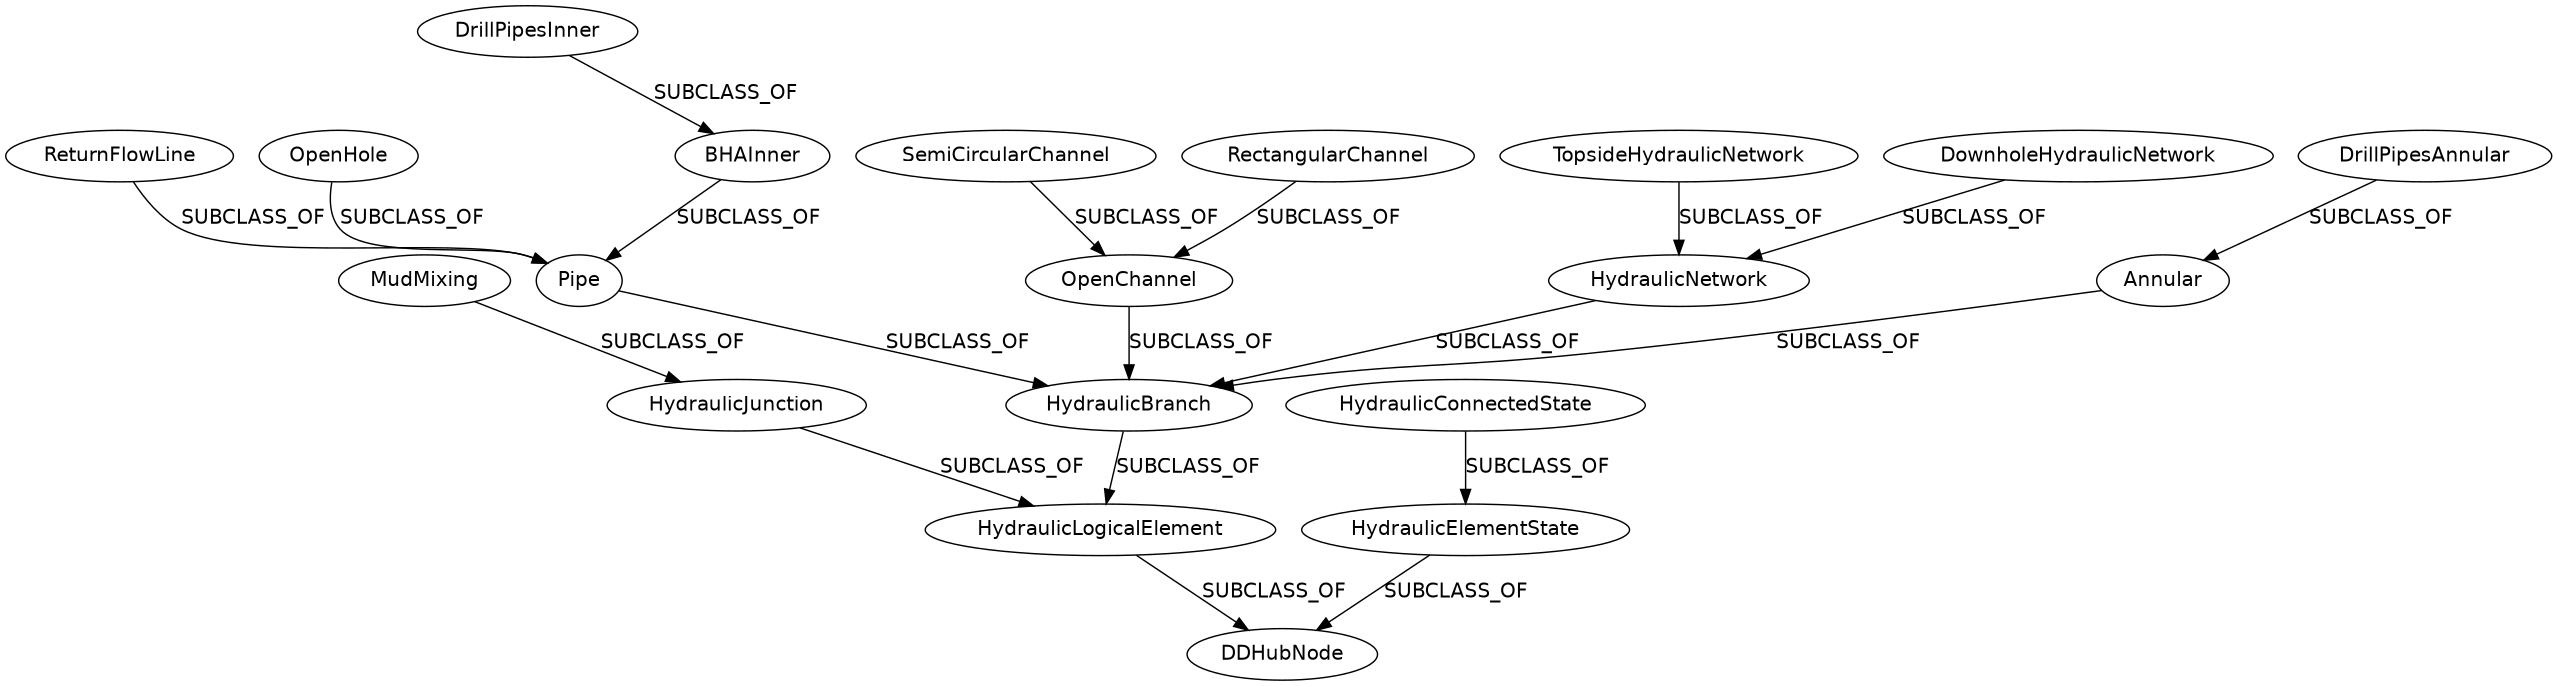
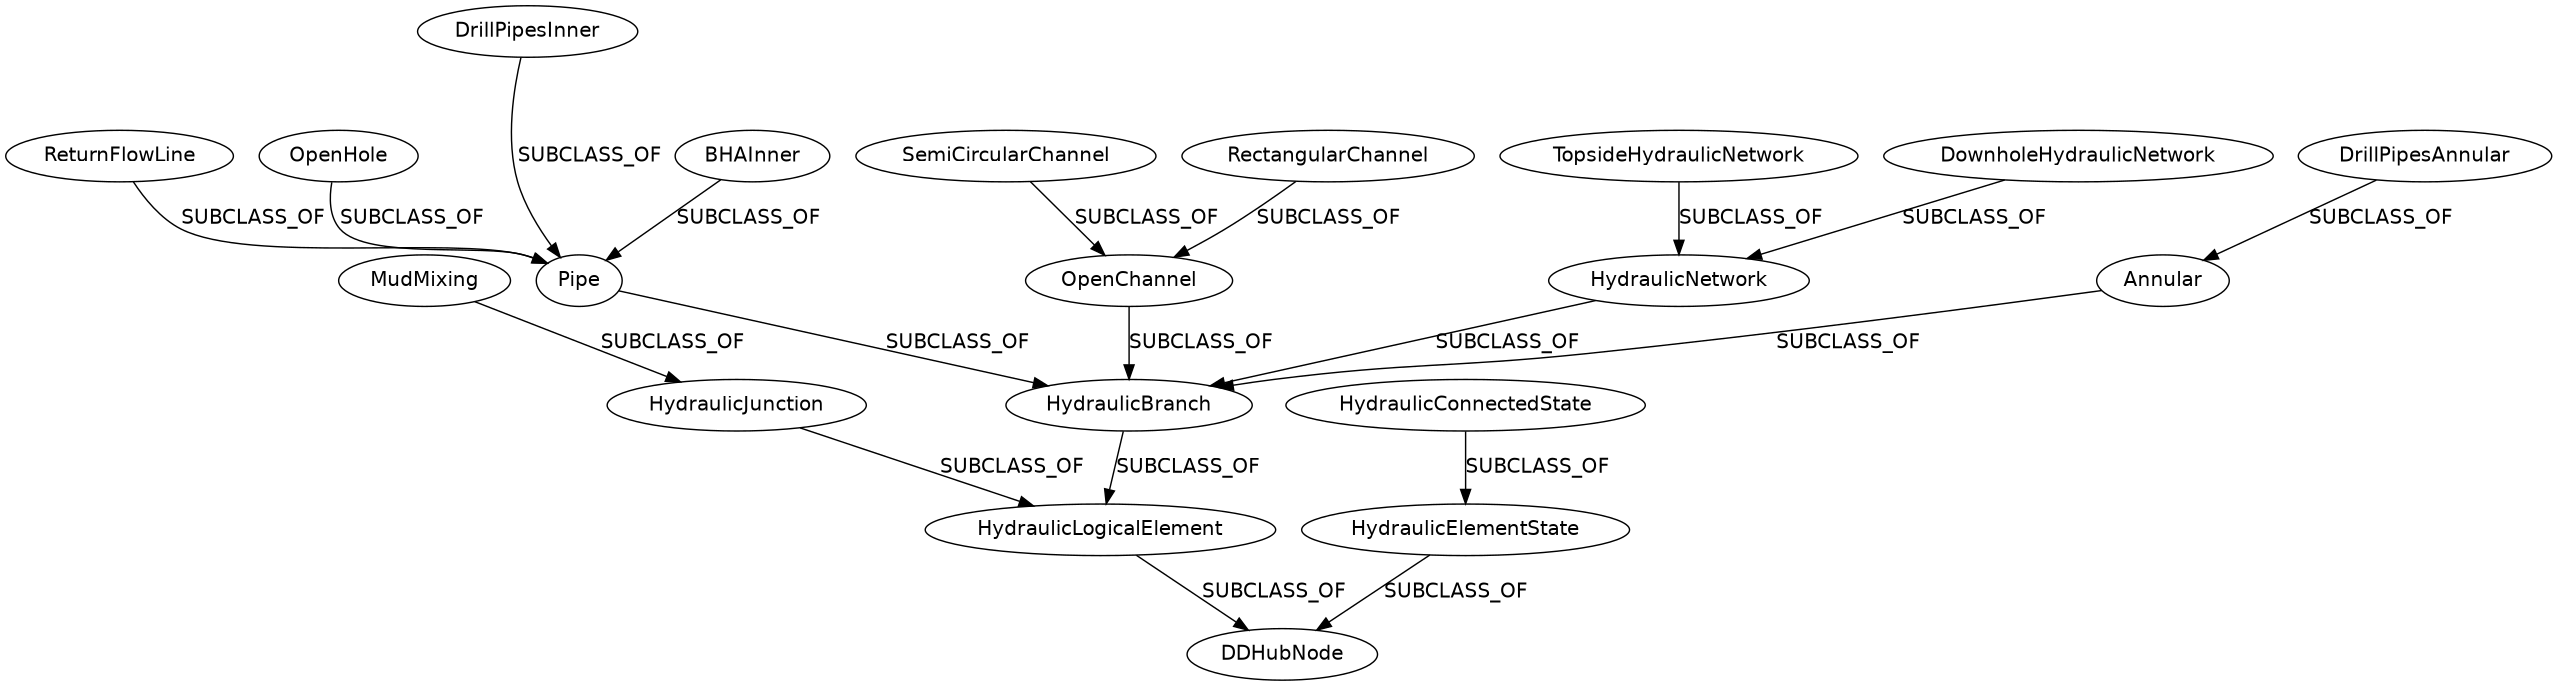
  strict digraph {
    fontname="DejaVu Sans"
    node [fontname="DejaVu Sans"]
    edge [fontname="DejaVu Sans"]
    SemiCircularChannel
    OpenChannel
    HydraulicBranch
    Annular
    HydraulicLogicalElement
    OpenHole
    Pipe
    HydraulicJunction
    DDHubNode
    TopsideHydraulicNetwork
    HydraulicNetwork
    DrillPipesInner
    RectangularChannel
    DownholeHydraulicNetwork
    BHAInner
    HydraulicConnectedState
    HydraulicElementState
    MudMixing
    DrillPipesAnnular
    ReturnFlowLine
    SemiCircularChannel -> OpenChannel [label=SUBCLASS_OF]
    OpenChannel -> HydraulicBranch [label=SUBCLASS_OF]
    HydraulicBranch -> HydraulicLogicalElement [label=SUBCLASS_OF]
    Annular -> HydraulicBranch [label=SUBCLASS_OF]
    HydraulicLogicalElement -> DDHubNode [label=SUBCLASS_OF]
    OpenHole -> Pipe [label=SUBCLASS_OF]
    Pipe -> HydraulicBranch [label=SUBCLASS_OF]
    HydraulicJunction -> HydraulicLogicalElement [label=SUBCLASS_OF]
    TopsideHydraulicNetwork -> HydraulicNetwork [label=SUBCLASS_OF]
    HydraulicNetwork -> HydraulicBranch [label=SUBCLASS_OF]
-   DrillPipesInner -> BHAInner [label=SUBCLASS_OF]
+   DrillPipesInner -> Pipe [label=SUBCLASS_OF]
    RectangularChannel -> OpenChannel [label=SUBCLASS_OF]
    DownholeHydraulicNetwork -> HydraulicNetwork [label=SUBCLASS_OF]
    BHAInner -> Pipe [label=SUBCLASS_OF]
    HydraulicConnectedState -> HydraulicElementState [label=SUBCLASS_OF]
    HydraulicElementState -> DDHubNode [label=SUBCLASS_OF]
    MudMixing -> HydraulicJunction [label=SUBCLASS_OF]
    DrillPipesAnnular -> Annular [label=SUBCLASS_OF]
    ReturnFlowLine -> Pipe [label=SUBCLASS_OF]
  }
